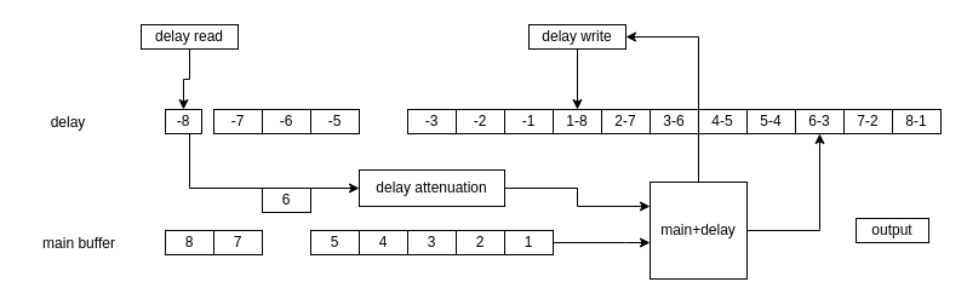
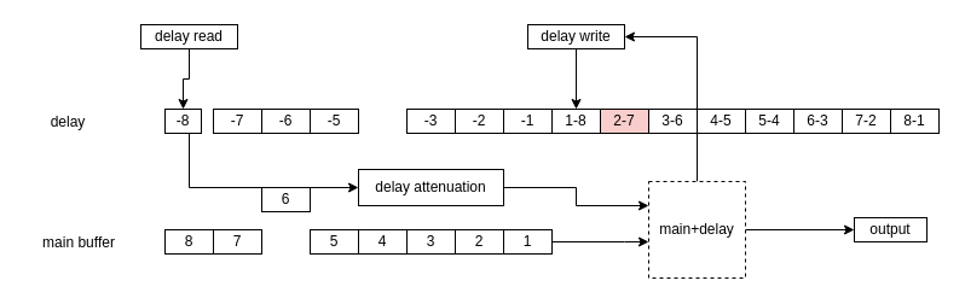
  <mxCell id="0" />
  <mxCell id="1" parent="0" />
  <mxCell id="2" style="edgeStyle=orthogonalEdgeStyle;rounded=0;orthogonalLoop=1;jettySize=auto;html=1;entryX=0;entryY=0.5;entryDx=0;entryDy=0;" parent="1" source="3" target="37" edge="1"><mxGeometry relative="1" as="geometry"><Array as="points"><mxPoint x="156" y="155" /></Array></mxGeometry></mxCell>
  <mxCell id="3" value="-8" style="rounded=0;whiteSpace=wrap;html=1;" parent="1" vertex="1"><mxGeometry x="136" y="90" width="30" height="20" as="geometry" /></mxCell>
  <mxCell id="4" value="-7" style="rounded=0;whiteSpace=wrap;html=1;" parent="1" vertex="1"><mxGeometry x="176" y="90" width="40" height="20" as="geometry" /></mxCell>
  <mxCell id="5" value="-6" style="rounded=0;whiteSpace=wrap;html=1;" parent="1" vertex="1"><mxGeometry x="216" y="90" width="40" height="20" as="geometry" /></mxCell>
  <mxCell id="6" value="-5" style="rounded=0;whiteSpace=wrap;html=1;" parent="1" vertex="1"><mxGeometry x="256" y="90" width="40" height="20" as="geometry" /></mxCell>
  <mxCell id="7" value="-3" style="rounded=0;whiteSpace=wrap;html=1;" parent="1" vertex="1"><mxGeometry x="336" y="90" width="40" height="20" as="geometry" /></mxCell>
  <mxCell id="8" value="-2" style="rounded=0;whiteSpace=wrap;html=1;" parent="1" vertex="1"><mxGeometry x="376" y="90" width="40" height="20" as="geometry" /></mxCell>
  <mxCell id="9" value="-1" style="rounded=0;whiteSpace=wrap;html=1;" parent="1" vertex="1"><mxGeometry x="416" y="90" width="40" height="20" as="geometry" /></mxCell>
  <mxCell id="10" value="8" style="rounded=0;whiteSpace=wrap;html=1;" parent="1" vertex="1"><mxGeometry x="136" y="190" width="40" height="20" as="geometry" /></mxCell>
  <mxCell id="11" value="7" style="rounded=0;whiteSpace=wrap;html=1;" parent="1" vertex="1"><mxGeometry x="176" y="190" width="40" height="20" as="geometry" /></mxCell>
  <mxCell id="12" value="6" style="rounded=0;whiteSpace=wrap;html=1;" parent="1" vertex="1"><mxGeometry x="216" y="155" width="40" height="20" as="geometry" /></mxCell>
  <mxCell id="13" value="5" style="rounded=0;whiteSpace=wrap;html=1;" parent="1" vertex="1"><mxGeometry x="256" y="190" width="40" height="20" as="geometry" /></mxCell>
  <mxCell id="14" value="4" style="rounded=0;whiteSpace=wrap;html=1;" parent="1" vertex="1"><mxGeometry x="296" y="190" width="40" height="20" as="geometry" /></mxCell>
  <mxCell id="15" value="3" style="rounded=0;whiteSpace=wrap;html=1;" parent="1" vertex="1"><mxGeometry x="336" y="190" width="40" height="20" as="geometry" /></mxCell>
  <mxCell id="16" value="2" style="rounded=0;whiteSpace=wrap;html=1;" parent="1" vertex="1"><mxGeometry x="376" y="190" width="40" height="20" as="geometry" /></mxCell>
  <mxCell id="17" value="" style="edgeStyle=orthogonalEdgeStyle;rounded=0;orthogonalLoop=1;jettySize=auto;html=1;" parent="1" source="18" target="31" edge="1"><mxGeometry relative="1" as="geometry"><Array as="points"><mxPoint x="516" y="200" /><mxPoint x="516" y="200" /></Array></mxGeometry></mxCell>
  <mxCell id="18" value="1" style="rounded=0;whiteSpace=wrap;html=1;" parent="1" vertex="1"><mxGeometry x="416" y="190" width="40" height="20" as="geometry" /></mxCell>
  <mxCell id="19" value="1-8" style="rounded=0;whiteSpace=wrap;html=1;" parent="1" vertex="1"><mxGeometry x="456" y="90" width="40" height="20" as="geometry" /></mxCell>
- <mxCell id="20" value="2-7" style="rounded=0;whiteSpace=wrap;html=1;" parent="1" vertex="1"><mxGeometry x="496" y="90" width="40" height="20" as="geometry" /></mxCell>
+ <mxCell id="20" value="2-7" style="rounded=0;whiteSpace=wrap;html=1;fillColor=#f8cecc;" parent="1" vertex="1"><mxGeometry x="496" y="90" width="40" height="20" as="geometry" /></mxCell>
  <mxCell id="21" value="3-6" style="rounded=0;whiteSpace=wrap;html=1;" parent="1" vertex="1"><mxGeometry x="536" y="90" width="40" height="20" as="geometry" /></mxCell>
  <mxCell id="22" value="4-5" style="rounded=0;whiteSpace=wrap;html=1;" parent="1" vertex="1"><mxGeometry x="576" y="90" width="40" height="20" as="geometry" /></mxCell>
  <mxCell id="23" value="5-4" style="rounded=0;whiteSpace=wrap;html=1;" parent="1" vertex="1"><mxGeometry x="616" y="90" width="40" height="20" as="geometry" /></mxCell>
  <mxCell id="24" value="6-3" style="rounded=0;whiteSpace=wrap;html=1;" parent="1" vertex="1"><mxGeometry x="656" y="90" width="40" height="20" as="geometry" /></mxCell>
  <mxCell id="25" value="7-2" style="rounded=0;whiteSpace=wrap;html=1;" parent="1" vertex="1"><mxGeometry x="696" y="90" width="40" height="20" as="geometry" /></mxCell>
  <mxCell id="26" value="8-1" style="rounded=0;whiteSpace=wrap;html=1;" parent="1" vertex="1"><mxGeometry x="736" y="90" width="40" height="20" as="geometry" /></mxCell>
  <mxCell id="27" value="main buffer" style="text;html=1;strokeColor=none;fillColor=none;align=center;verticalAlign=middle;whiteSpace=wrap;rounded=0;" parent="1" vertex="1"><mxGeometry x="20" y="186" width="90" height="30" as="geometry" /></mxCell>
  <mxCell id="28" value="delay" style="text;html=1;strokeColor=none;fillColor=none;align=center;verticalAlign=middle;whiteSpace=wrap;rounded=0;" parent="1" vertex="1"><mxGeometry x="26" y="86" width="60" height="30" as="geometry" /></mxCell>
  <mxCell id="29" style="edgeStyle=orthogonalEdgeStyle;rounded=0;orthogonalLoop=1;jettySize=auto;html=1;entryX=1;entryY=0.5;entryDx=0;entryDy=0;" parent="1" source="31" target="33" edge="1"><mxGeometry relative="1" as="geometry"><Array as="points"><mxPoint x="576" y="30" /></Array></mxGeometry></mxCell>
- <mxCell id="30" value="" style="edgeStyle=orthogonalEdgeStyle;rounded=0;orthogonalLoop=1;jettySize=auto;html=1;" parent="1" source="31" target="24" edge="1"><mxGeometry relative="1" as="geometry" /></mxCell>
- <mxCell id="31" value="main+delay" style="rounded=0;whiteSpace=wrap;html=1;" parent="1" vertex="1"><mxGeometry x="536" y="150" width="80" height="80" as="geometry" /></mxCell>
+ <mxCell id="30" value="" style="edgeStyle=orthogonalEdgeStyle;rounded=0;orthogonalLoop=1;jettySize=auto;html=1;" parent="1" source="31" target="38" edge="1"><mxGeometry relative="1" as="geometry" /></mxCell>
+ <mxCell id="31" value="main+delay" style="rounded=0;whiteSpace=wrap;html=1;dashed=1;" parent="1" vertex="1"><mxGeometry x="536" y="150" width="80" height="80" as="geometry" /></mxCell>
  <mxCell id="32" style="edgeStyle=orthogonalEdgeStyle;rounded=0;orthogonalLoop=1;jettySize=auto;html=1;entryX=0.5;entryY=0;entryDx=0;entryDy=0;" parent="1" source="33" target="19" edge="1"><mxGeometry relative="1" as="geometry" /></mxCell>
  <mxCell id="33" value="delay write" style="rounded=0;whiteSpace=wrap;html=1;" parent="1" vertex="1"><mxGeometry x="436" y="20" width="80" height="20" as="geometry" /></mxCell>
  <mxCell id="34" style="edgeStyle=orthogonalEdgeStyle;rounded=0;orthogonalLoop=1;jettySize=auto;html=1;entryX=0.5;entryY=0;entryDx=0;entryDy=0;" parent="1" source="35" target="3" edge="1"><mxGeometry relative="1" as="geometry" /></mxCell>
  <mxCell id="35" value="delay read" style="rounded=0;whiteSpace=wrap;html=1;" parent="1" vertex="1"><mxGeometry x="116" y="20" width="80" height="20" as="geometry" /></mxCell>
  <mxCell id="36" style="edgeStyle=orthogonalEdgeStyle;rounded=0;orthogonalLoop=1;jettySize=auto;html=1;entryX=0;entryY=0.25;entryDx=0;entryDy=0;" parent="1" source="37" target="31" edge="1"><mxGeometry relative="1" as="geometry"><Array as="points"><mxPoint x="476" y="155" /><mxPoint x="476" y="170" /></Array></mxGeometry></mxCell>
  <mxCell id="37" value="delay attenuation" style="rounded=0;whiteSpace=wrap;html=1;" parent="1" vertex="1"><mxGeometry x="296" y="140" width="120" height="30" as="geometry" /></mxCell>
  <mxCell id="38" value="output" style="whiteSpace=wrap;html=1;rounded=0;" parent="1" vertex="1"><mxGeometry x="706" y="180" width="60" height="20" as="geometry" /></mxCell>
